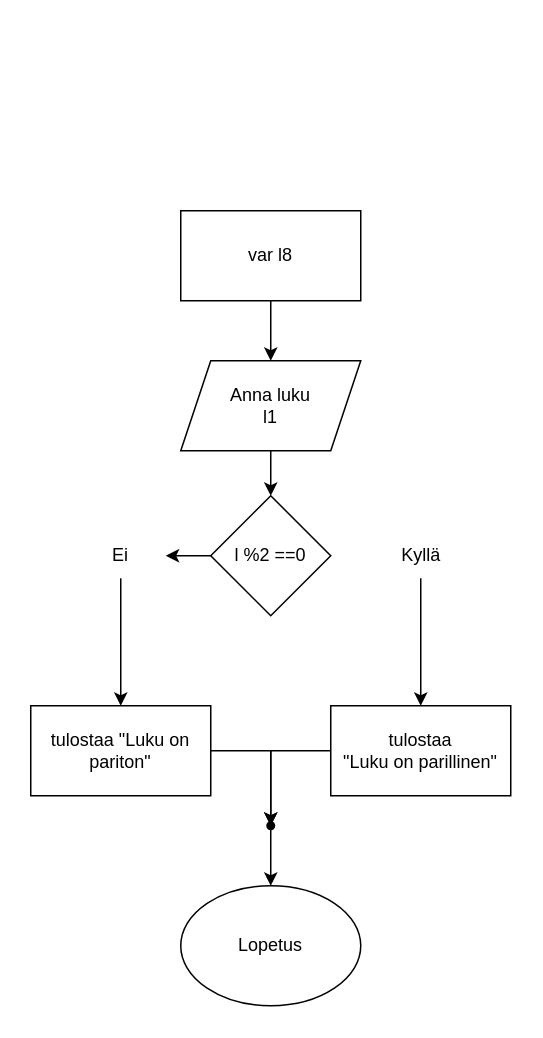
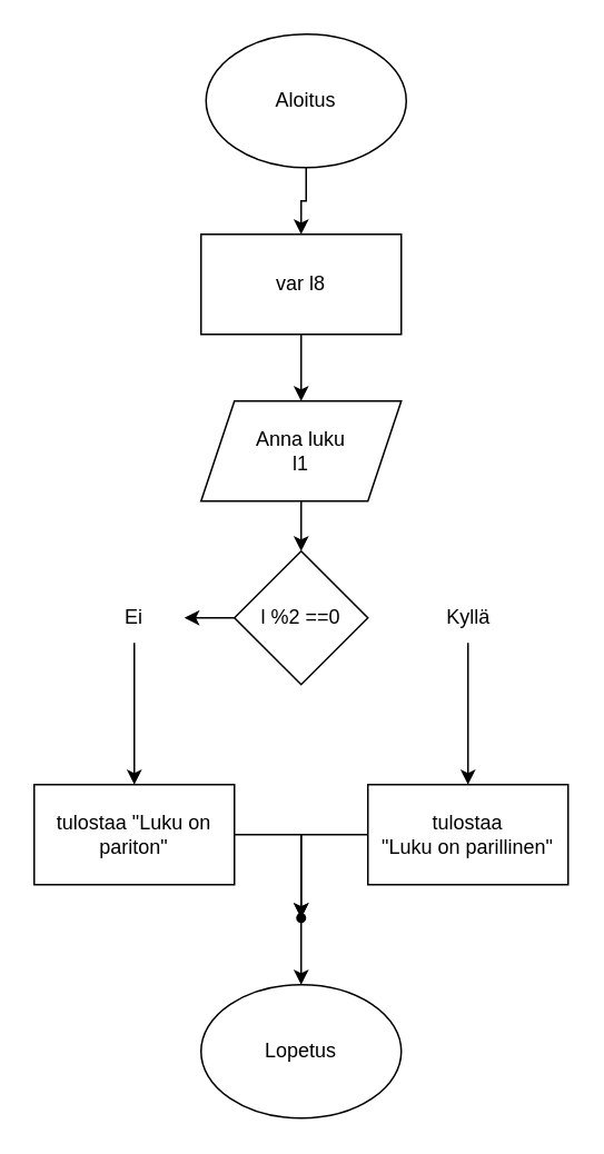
  <mxCell id="0" />
  <mxCell id="1" parent="0" />
+ <mxCell id="2" value="" style="edgeStyle=orthogonalEdgeStyle;rounded=0;orthogonalLoop=1;jettySize=auto;html=1;" edge="1" parent="1" source="3" target="5"><mxGeometry relative="1" as="geometry" /></mxCell>
+ <mxCell id="3" value="Aloitus" style="ellipse;whiteSpace=wrap;html=1;" vertex="1" parent="1"><mxGeometry x="123" y="20" width="120" height="80" as="geometry" /></mxCell>
  <mxCell id="4" value="" style="edgeStyle=orthogonalEdgeStyle;rounded=0;orthogonalLoop=1;jettySize=auto;html=1;" edge="1" parent="1" source="5" target="7"><mxGeometry relative="1" as="geometry" /></mxCell>
  <mxCell id="5" value="var l8" style="rounded=0;whiteSpace=wrap;html=1;" vertex="1" parent="1"><mxGeometry x="120" y="140" width="120" height="60" as="geometry" /></mxCell>
  <mxCell id="6" value="" style="edgeStyle=orthogonalEdgeStyle;rounded=0;orthogonalLoop=1;jettySize=auto;html=1;" edge="1" parent="1" source="7" target="9"><mxGeometry relative="1" as="geometry" /></mxCell>
  <mxCell id="7" value="Anna luku&lt;div&gt;l1&lt;/div&gt;" style="shape=parallelogram;perimeter=parallelogramPerimeter;whiteSpace=wrap;html=1;fixedSize=1;" vertex="1" parent="1"><mxGeometry x="120" y="240" width="120" height="60" as="geometry" /></mxCell>
  <mxCell id="8" value="" style="edgeStyle=orthogonalEdgeStyle;rounded=0;orthogonalLoop=1;jettySize=auto;html=1;" edge="1" parent="1" source="9" target="18"><mxGeometry relative="1" as="geometry" /></mxCell>
  <mxCell id="9" value="l %2 ==0" style="rhombus;whiteSpace=wrap;html=1;" vertex="1" parent="1"><mxGeometry x="140" y="330" width="80" height="80" as="geometry" /></mxCell>
  <mxCell id="10" value="" style="edgeStyle=orthogonalEdgeStyle;rounded=0;orthogonalLoop=1;jettySize=auto;html=1;" edge="1" parent="1" source="11" target="20"><mxGeometry relative="1" as="geometry" /></mxCell>
  <mxCell id="11" value="tulostaa&lt;div&gt;&quot;Luku on parillinen&quot;&lt;/div&gt;" style="rounded=0;whiteSpace=wrap;html=1;" vertex="1" parent="1"><mxGeometry x="220" y="470" width="120" height="60" as="geometry" /></mxCell>
  <mxCell id="12" value="" style="edgeStyle=orthogonalEdgeStyle;rounded=0;orthogonalLoop=1;jettySize=auto;html=1;" edge="1" parent="1" source="13" target="11"><mxGeometry relative="1" as="geometry" /></mxCell>
  <mxCell id="13" value="Kyllä" style="text;html=1;align=center;verticalAlign=middle;resizable=0;points=[];autosize=1;strokeColor=none;fillColor=none;" vertex="1" parent="1"><mxGeometry x="255" y="355" width="50" height="30" as="geometry" /></mxCell>
  <mxCell id="14" value="Lopetus" style="ellipse;whiteSpace=wrap;html=1;" vertex="1" parent="1"><mxGeometry x="120" y="590" width="120" height="80" as="geometry" /></mxCell>
  <mxCell id="15" value="" style="edgeStyle=orthogonalEdgeStyle;rounded=0;orthogonalLoop=1;jettySize=auto;html=1;" edge="1" parent="1" source="20" target="14"><mxGeometry relative="1" as="geometry" /></mxCell>
  <mxCell id="16" value="tulostaa &quot;Luku on pariton&quot;" style="rounded=0;whiteSpace=wrap;html=1;" vertex="1" parent="1"><mxGeometry x="20" y="470" width="120" height="60" as="geometry" /></mxCell>
  <mxCell id="17" value="" style="edgeStyle=orthogonalEdgeStyle;rounded=0;orthogonalLoop=1;jettySize=auto;html=1;" edge="1" parent="1" source="18" target="16"><mxGeometry relative="1" as="geometry" /></mxCell>
  <mxCell id="18" value="Ei" style="text;html=1;align=center;verticalAlign=middle;whiteSpace=wrap;rounded=0;" vertex="1" parent="1"><mxGeometry x="50" y="355" width="60" height="30" as="geometry" /></mxCell>
  <mxCell id="19" value="" style="edgeStyle=orthogonalEdgeStyle;rounded=0;orthogonalLoop=1;jettySize=auto;html=1;" edge="1" parent="1" source="16" target="20"><mxGeometry relative="1" as="geometry"><mxPoint x="80" y="530" as="sourcePoint" /><mxPoint x="180" y="590" as="targetPoint" /></mxGeometry></mxCell>
  <mxCell id="20" value="" style="shape=waypoint;sketch=0;size=6;pointerEvents=1;points=[];fillColor=default;resizable=0;rotatable=0;perimeter=centerPerimeter;snapToPoint=1;rounded=0;" vertex="1" parent="1"><mxGeometry x="170" y="540" width="20" height="20" as="geometry" /></mxCell>
